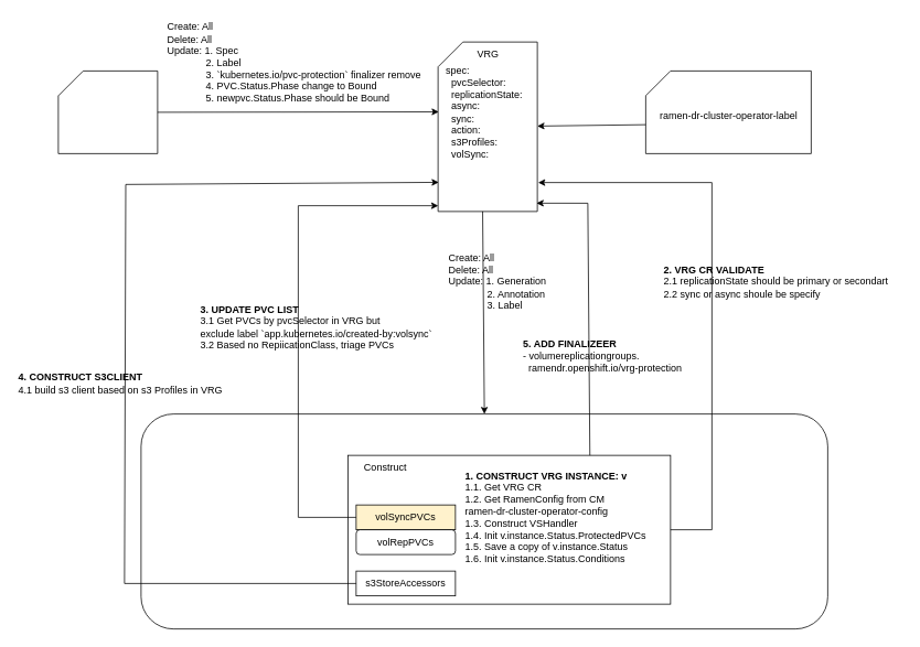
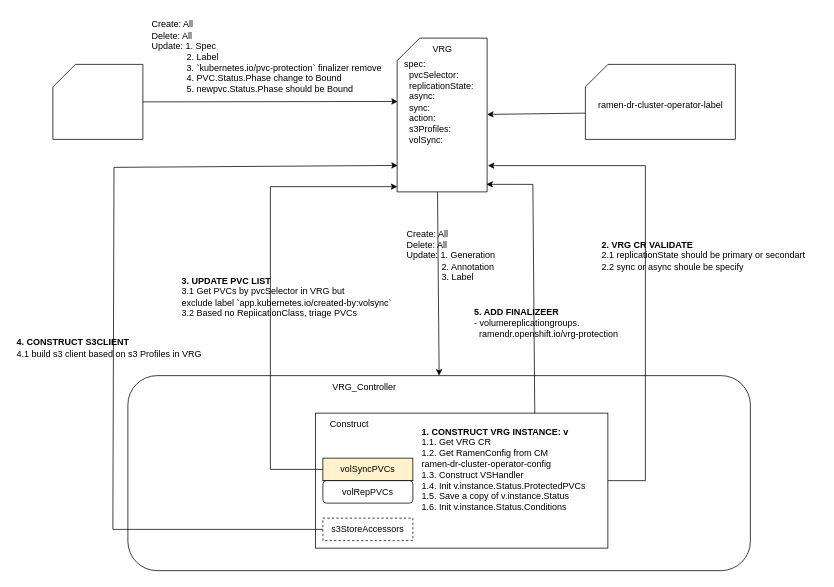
  <mxCell id="0" />
  <mxCell id="1" parent="0" />
  <mxCell id="2" value="" style="shape=card;whiteSpace=wrap;html=1;" parent="1" vertex="1"><mxGeometry x="529" y="50" width="120" height="205" as="geometry" /></mxCell>
  <mxCell id="3" value="VRG" style="text;html=1;align=center;verticalAlign=middle;resizable=0;points=[];autosize=1;strokeColor=none;fillColor=none;" parent="1" vertex="1"><mxGeometry x="564" y="50" width="50" height="30" as="geometry" /></mxCell>
  <mxCell id="4" value="" style="rounded=1;whiteSpace=wrap;html=1;" parent="1" vertex="1"><mxGeometry x="170" y="500" width="830" height="260" as="geometry" /></mxCell>
+ <mxCell id="5" value="VRG_Controller" style="text;html=1;align=center;verticalAlign=middle;resizable=0;points=[];autosize=1;strokeColor=none;fillColor=none;" parent="1" vertex="1"><mxGeometry x="430" y="500" width="110" height="30" as="geometry" /></mxCell>
  <mxCell id="6" value="" style="endArrow=classic;html=1;rounded=0;exitX=0.449;exitY=1;exitDx=0;exitDy=0;exitPerimeter=0;entryX=0.5;entryY=0;entryDx=0;entryDy=0;" parent="1" source="2" target="4" edge="1"><mxGeometry width="50" height="50" relative="1" as="geometry"><mxPoint x="480" y="450" as="sourcePoint" /><mxPoint x="530" y="400" as="targetPoint" /></mxGeometry></mxCell>
  <mxCell id="7" value="Create: All&lt;div&gt;Delete: All&lt;/div&gt;&lt;div&gt;Update: 1. Generation&lt;br&gt;&amp;nbsp; &amp;nbsp; &amp;nbsp; &amp;nbsp; &amp;nbsp; &amp;nbsp; &amp;nbsp; 2. Annotation&lt;/div&gt;&lt;div&gt;&amp;nbsp; &amp;nbsp; &amp;nbsp; &amp;nbsp; &amp;nbsp; &amp;nbsp; &amp;nbsp; 3. Label&lt;/div&gt;" style="text;html=1;align=left;verticalAlign=middle;resizable=0;points=[];autosize=1;strokeColor=none;fillColor=none;" parent="1" vertex="1"><mxGeometry x="540" y="295" width="140" height="90" as="geometry" /></mxCell>
  <mxCell id="8" value="" style="group" parent="1" vertex="1" connectable="0"><mxGeometry x="70" y="85" width="120" height="100" as="geometry" /></mxCell>
  <mxCell id="9" value="" style="shape=card;whiteSpace=wrap;html=1;" parent="8" vertex="1"><mxGeometry width="120" height="100" as="geometry" /></mxCell>
  <mxCell id="10" value="" style="endArrow=classic;html=1;rounded=0;exitX=1;exitY=0.5;exitDx=0;exitDy=0;exitPerimeter=0;entryX=-0.001;entryY=0.496;entryDx=0;entryDy=0;entryPerimeter=0;" parent="1" source="9" target="12" edge="1"><mxGeometry width="50" height="50" relative="1" as="geometry"><mxPoint x="593" y="265" as="sourcePoint" /><mxPoint x="595" y="410" as="targetPoint" /></mxGeometry></mxCell>
  <mxCell id="11" value="&lt;div&gt;Create: All&lt;/div&gt;&lt;div&gt;Delete: All&lt;/div&gt;&lt;div&gt;Update: 1. Spec&lt;/div&gt;&lt;div&gt;&amp;nbsp; &amp;nbsp; &amp;nbsp; &amp;nbsp; &amp;nbsp; &amp;nbsp; &amp;nbsp; 2. Label&amp;nbsp;&lt;/div&gt;&lt;div&gt;&amp;nbsp; &amp;nbsp; &amp;nbsp; &amp;nbsp; &amp;nbsp; &amp;nbsp; &amp;nbsp; 3. `kubernetes.io/pvc-protection` finalizer remove&lt;/div&gt;&lt;div&gt;&amp;nbsp; &amp;nbsp; &amp;nbsp; &amp;nbsp; &amp;nbsp; &amp;nbsp; &amp;nbsp; 4. PVC.Status.Phase change to Bound&lt;/div&gt;&lt;div&gt;&amp;nbsp; &amp;nbsp; &amp;nbsp; &amp;nbsp; &amp;nbsp; &amp;nbsp; &amp;nbsp; 5. newpvc.Status.Phase should be Bound&lt;/div&gt;" style="text;html=1;align=left;verticalAlign=middle;resizable=0;points=[];autosize=1;strokeColor=none;fillColor=none;" parent="1" vertex="1"><mxGeometry x="200" y="20" width="330" height="110" as="geometry" /></mxCell>
  <mxCell id="12" value="&lt;div&gt;&amp;nbsp; spec:&lt;/div&gt;&lt;div&gt;&amp;nbsp; &amp;nbsp; pvcSelector:&lt;br&gt;&amp;nbsp; &amp;nbsp;&amp;nbsp;replicationState:&lt;/div&gt;&lt;div&gt;&amp;nbsp; &amp;nbsp;&amp;nbsp;async:&lt;/div&gt;&lt;div&gt;&amp;nbsp; &amp;nbsp; sync:&lt;br&gt;&amp;nbsp; &amp;nbsp; action:&lt;br&gt;&amp;nbsp; &amp;nbsp; s3Profiles:&lt;br&gt;&amp;nbsp; &amp;nbsp; volSync:&lt;/div&gt;" style="text;html=1;align=left;verticalAlign=middle;resizable=0;points=[];autosize=1;strokeColor=none;fillColor=none;" parent="1" vertex="1"><mxGeometry x="530" y="70" width="120" height="130" as="geometry" /></mxCell>
  <mxCell id="13" value="" style="group" parent="1" vertex="1" connectable="0"><mxGeometry x="780" y="85" width="200" height="100" as="geometry" /></mxCell>
  <mxCell id="14" value="" style="shape=card;whiteSpace=wrap;html=1;" parent="13" vertex="1"><mxGeometry width="200" height="100" as="geometry" /></mxCell>
  <mxCell id="15" value="ramen-dr-cluster-operator-label" style="text;html=1;align=center;verticalAlign=middle;resizable=0;points=[];autosize=1;strokeColor=none;fillColor=none;" parent="13" vertex="1"><mxGeometry y="40" width="200" height="30" as="geometry" /></mxCell>
  <mxCell id="16" value="" style="endArrow=classic;html=1;rounded=0;exitX=0;exitY=0;exitDx=0;exitDy=65;exitPerimeter=0;" parent="1" source="14" target="2" edge="1"><mxGeometry width="50" height="50" relative="1" as="geometry"><mxPoint x="250" y="215" as="sourcePoint" /><mxPoint x="630" y="150" as="targetPoint" /></mxGeometry></mxCell>
  <mxCell id="17" value="" style="group" parent="1" vertex="1" connectable="0"><mxGeometry x="420" y="550" width="480" height="180" as="geometry" /></mxCell>
  <mxCell id="18" value="" style="whiteSpace=wrap;html=1;" parent="17" vertex="1"><mxGeometry width="390" height="180" as="geometry" /></mxCell>
  <mxCell id="19" value="&lt;b&gt;1. CONSTRUCT VRG INSTANCE: v&lt;br&gt;&lt;/b&gt;1.1. Get VRG CR&lt;div&gt;1.2. Get RamenConfig from CM&amp;nbsp;&lt;/div&gt;&lt;div&gt;ramen-dr-cluster-operator-config&lt;/div&gt;&lt;div&gt;1.3. Construct VSHandler&lt;br&gt;1.4. Init v.instance.Status.ProtectedPVCs&lt;/div&gt;&lt;div&gt;1.5. Save a copy of v.instance.Status&lt;/div&gt;&lt;div&gt;1.6. Init v.instance.Status.Conditions&lt;/div&gt;" style="text;html=1;align=left;verticalAlign=middle;resizable=0;points=[];autosize=1;strokeColor=none;fillColor=none;" parent="17" vertex="1"><mxGeometry x="140.002" y="9.996" width="240" height="130" as="geometry" /></mxCell>
  <mxCell id="20" value="&lt;span style=&quot;text-wrap: wrap;&quot;&gt;Construct&lt;/span&gt;" style="text;html=1;align=center;verticalAlign=middle;resizable=0;points=[];autosize=1;strokeColor=none;fillColor=none;" parent="17" vertex="1"><mxGeometry width="90" height="30" as="geometry" /></mxCell>
  <mxCell id="21" value="" style="group" parent="17" vertex="1" connectable="0"><mxGeometry x="10" y="60" width="120" height="60" as="geometry" /></mxCell>
  <mxCell id="22" value="volSyncPVCs" style="whiteSpace=wrap;html=1;fillColor=#fff2cc;" parent="21" vertex="1"><mxGeometry width="120" height="30" as="geometry" /></mxCell>
  <mxCell id="23" value="volRepPVCs" style="whiteSpace=wrap;html=1;rounded=1;" parent="21" vertex="1"><mxGeometry y="30" width="120" height="30" as="geometry" /></mxCell>
- <mxCell id="24" value="s3StoreAccessors" style="rounded=0;whiteSpace=wrap;html=1;" parent="17" vertex="1"><mxGeometry x="10" y="140" width="120" height="30" as="geometry" /></mxCell>
+ <mxCell id="24" value="s3StoreAccessors" style="rounded=0;whiteSpace=wrap;html=1;dashed=1;" parent="17" vertex="1"><mxGeometry x="10" y="140" width="120" height="30" as="geometry" /></mxCell>
  <mxCell id="25" value="" style="endArrow=classic;html=1;rounded=0;" parent="1" edge="1"><mxGeometry width="50" height="50" relative="1" as="geometry"><mxPoint x="810" y="640" as="sourcePoint" /><mxPoint x="650" y="220" as="targetPoint" /><Array as="points"><mxPoint x="860" y="640" /><mxPoint x="860" y="220" /></Array></mxGeometry></mxCell>
  <mxCell id="26" value="&lt;b&gt;2. VRG CR VALIDATE&lt;br&gt;&lt;/b&gt;2.1 replicationState should be primary or secondart&lt;div&gt;2.2 sync or async shoule be specify&amp;nbsp;&lt;/div&gt;" style="text;html=1;align=left;verticalAlign=middle;resizable=0;points=[];autosize=1;strokeColor=none;fillColor=none;" parent="1" vertex="1"><mxGeometry x="800" y="310" width="290" height="60" as="geometry" /></mxCell>
  <mxCell id="27" value="" style="endArrow=classic;html=1;rounded=0;entryX=0.002;entryY=0.966;entryDx=0;entryDy=0;entryPerimeter=0;strokeColor=default;align=center;verticalAlign=middle;fontFamily=Helvetica;fontSize=11;fontColor=default;labelBackgroundColor=default;" parent="1" source="22" target="2" edge="1"><mxGeometry width="50" height="50" relative="1" as="geometry"><mxPoint x="400" y="500" as="sourcePoint" /><mxPoint x="450" y="450" as="targetPoint" /><Array as="points"><mxPoint x="360" y="625" /><mxPoint x="360" y="248" /></Array></mxGeometry></mxCell>
  <mxCell id="28" value="&lt;b&gt;3. UPDATE PVC LIST&lt;/b&gt;&lt;div&gt;3.1 Get PVCs by pvcSelector in VRG but&lt;/div&gt;&lt;div&gt;exclude label `app.kubernetes.io/created-by:volsync`&lt;/div&gt;&lt;div&gt;3.2 Based no RepiicationClass, t&lt;span style=&quot;background-color: initial;&quot;&gt;riage PVCs&lt;/span&gt;&lt;/div&gt;" style="text;html=1;align=left;verticalAlign=middle;resizable=0;points=[];autosize=1;strokeColor=none;fillColor=none;" parent="1" vertex="1"><mxGeometry x="240" y="360" width="300" height="70" as="geometry" /></mxCell>
  <mxCell id="29" value="" style="endArrow=classic;html=1;rounded=0;strokeColor=default;align=center;verticalAlign=middle;fontFamily=Helvetica;fontSize=11;fontColor=default;labelBackgroundColor=default;exitX=0;exitY=0.5;exitDx=0;exitDy=0;entryX=0.007;entryY=0.828;entryDx=0;entryDy=0;entryPerimeter=0;" parent="1" source="24" target="2" edge="1"><mxGeometry width="50" height="50" relative="1" as="geometry"><mxPoint x="431.48" y="697.31" as="sourcePoint" /><mxPoint x="530" y="210" as="targetPoint" /><Array as="points"><mxPoint x="150" y="705" /><mxPoint x="151.48" y="222.31" /></Array></mxGeometry></mxCell>
  <mxCell id="30" value="&lt;b&gt;4. CONSTRUCT S3CLIENT&lt;/b&gt;&lt;div&gt;4.1 build s3 client based on s3 Profiles in VRG&lt;/div&gt;" style="text;html=1;align=left;verticalAlign=middle;resizable=0;points=[];autosize=1;strokeColor=none;fillColor=none;" parent="1" vertex="1"><mxGeometry x="20" y="443" width="270" height="40" as="geometry" /></mxCell>
  <mxCell id="31" value="" style="endArrow=classic;html=1;rounded=0;exitX=0.75;exitY=0;exitDx=0;exitDy=0;entryX=0.992;entryY=0.951;entryDx=0;entryDy=0;entryPerimeter=0;" edge="1" parent="1" source="18" target="2"><mxGeometry width="50" height="50" relative="1" as="geometry"><mxPoint x="550" y="430" as="sourcePoint" /><mxPoint x="560" y="480" as="targetPoint" /><Array as="points"><mxPoint x="710" y="245" /></Array></mxGeometry></mxCell>
  <mxCell id="32" value="&lt;b&gt;5. ADD FINALIZEER&lt;br&gt;&lt;/b&gt;&lt;div style=&quot;&quot;&gt;&lt;span style=&quot;background-color: initial;&quot;&gt;- volumereplicationgroups.&lt;/span&gt;&lt;/div&gt;&lt;div style=&quot;&quot;&gt;&lt;span style=&quot;background-color: initial;&quot;&gt;&amp;nbsp; ramendr.openshift.io/vrg-protection&amp;nbsp;&lt;/span&gt;&lt;/div&gt;" style="text;html=1;align=left;verticalAlign=middle;resizable=0;points=[];autosize=1;strokeColor=none;fillColor=none;" vertex="1" parent="1"><mxGeometry x="630" y="400" width="220" height="60" as="geometry" /></mxCell>
